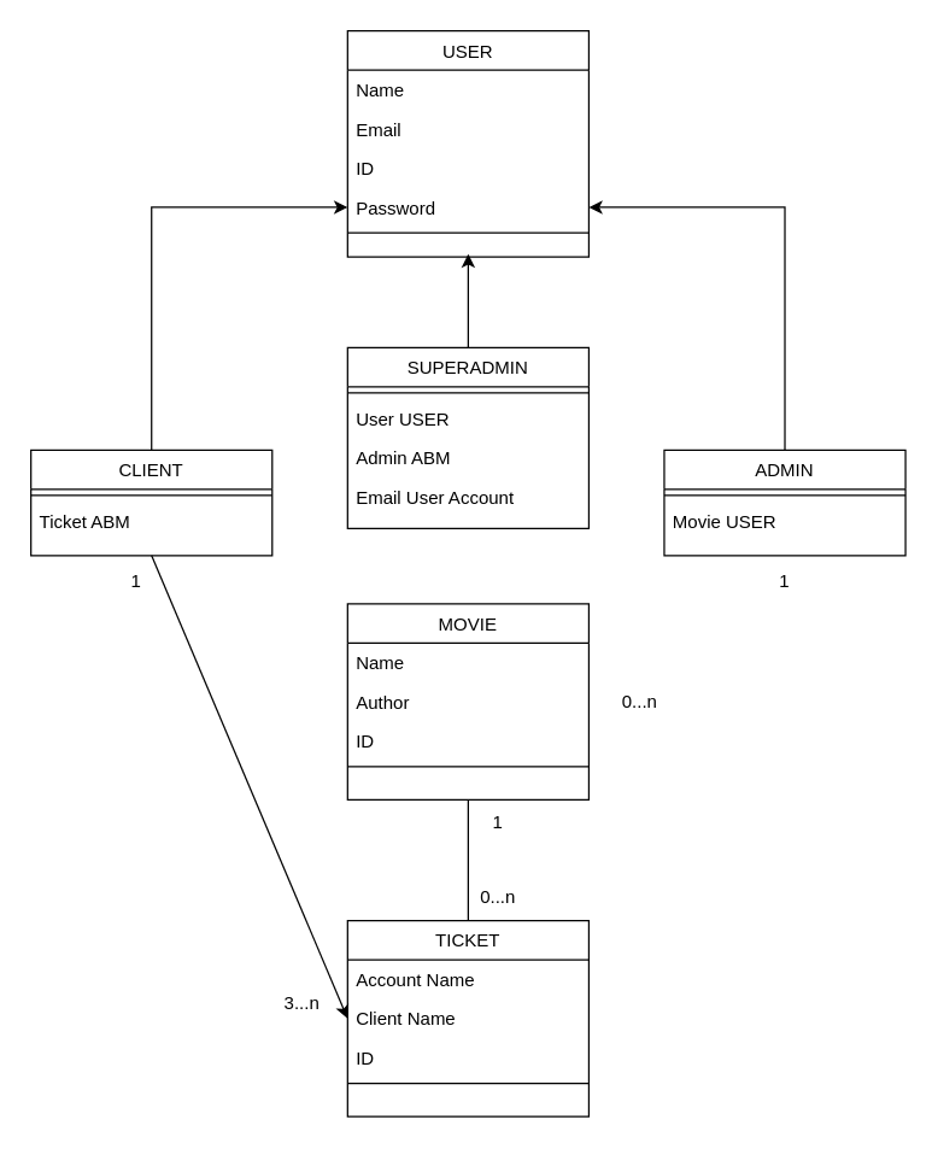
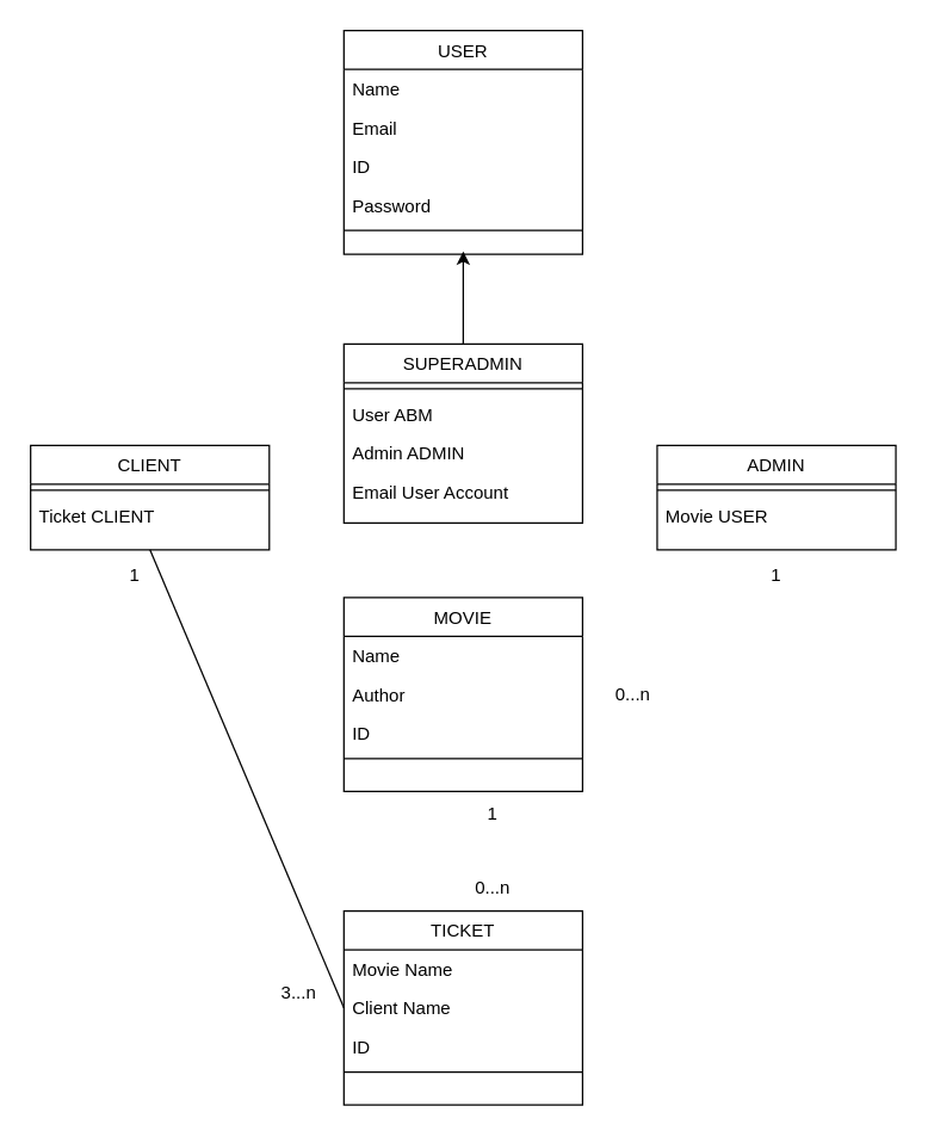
  <mxCell id="0" />
  <mxCell id="1" parent="0" />
  <mxCell id="2" value="SUPERADMIN" style="swimlane;fontStyle=0;align=center;verticalAlign=top;childLayout=stackLayout;horizontal=1;startSize=26;horizontalStack=0;resizeParent=1;resizeLast=0;collapsible=1;marginBottom=0;rounded=0;shadow=0;strokeWidth=1;" parent="1" vertex="1"><mxGeometry x="230" y="230" width="160" height="120" as="geometry"><mxRectangle x="130" y="380" width="160" height="26" as="alternateBounds" /></mxGeometry></mxCell>
  <mxCell id="3" value="" style="line;html=1;strokeWidth=1;align=left;verticalAlign=middle;spacingTop=-1;spacingLeft=3;spacingRight=3;rotatable=0;labelPosition=right;points=[];portConstraint=eastwest;" parent="2" vertex="1"><mxGeometry y="26" width="160" height="8" as="geometry" /></mxCell>
- <mxCell id="4" value="User USER" style="text;align=left;verticalAlign=top;spacingLeft=4;spacingRight=4;overflow=hidden;rotatable=0;points=[[0,0.5],[1,0.5]];portConstraint=eastwest;" parent="2" vertex="1"><mxGeometry y="34" width="160" height="26" as="geometry" /></mxCell>
- <mxCell id="5" value="Admin ABM" style="text;align=left;verticalAlign=top;spacingLeft=4;spacingRight=4;overflow=hidden;rotatable=0;points=[[0,0.5],[1,0.5]];portConstraint=eastwest;" vertex="1" parent="2"><mxGeometry y="60" width="160" height="26" as="geometry" /></mxCell>
+ <mxCell id="4" value="User ABM" style="text;align=left;verticalAlign=top;spacingLeft=4;spacingRight=4;overflow=hidden;rotatable=0;points=[[0,0.5],[1,0.5]];portConstraint=eastwest;" parent="2" vertex="1"><mxGeometry y="34" width="160" height="26" as="geometry" /></mxCell>
+ <mxCell id="5" value="Admin ADMIN" style="text;align=left;verticalAlign=top;spacingLeft=4;spacingRight=4;overflow=hidden;rotatable=0;points=[[0,0.5],[1,0.5]];portConstraint=eastwest;" vertex="1" parent="2"><mxGeometry y="60" width="160" height="26" as="geometry" /></mxCell>
  <mxCell id="6" value="Email User Account" style="text;align=left;verticalAlign=top;spacingLeft=4;spacingRight=4;overflow=hidden;rotatable=0;points=[[0,0.5],[1,0.5]];portConstraint=eastwest;" vertex="1" parent="2"><mxGeometry y="86" width="160" height="34" as="geometry" /></mxCell>
  <mxCell id="7" value="ADMIN" style="swimlane;fontStyle=0;align=center;verticalAlign=top;childLayout=stackLayout;horizontal=1;startSize=26;horizontalStack=0;resizeParent=1;resizeLast=0;collapsible=1;marginBottom=0;rounded=0;shadow=0;strokeWidth=1;" vertex="1" parent="1"><mxGeometry x="440" y="298" width="160" height="70" as="geometry"><mxRectangle x="130" y="380" width="160" height="26" as="alternateBounds" /></mxGeometry></mxCell>
  <mxCell id="8" value="" style="line;html=1;strokeWidth=1;align=left;verticalAlign=middle;spacingTop=-1;spacingLeft=3;spacingRight=3;rotatable=0;labelPosition=right;points=[];portConstraint=eastwest;" vertex="1" parent="7"><mxGeometry y="26" width="160" height="8" as="geometry" /></mxCell>
  <mxCell id="9" value="Movie USER" style="text;align=left;verticalAlign=top;spacingLeft=4;spacingRight=4;overflow=hidden;rotatable=0;points=[[0,0.5],[1,0.5]];portConstraint=eastwest;" vertex="1" parent="7"><mxGeometry y="34" width="160" height="26" as="geometry" /></mxCell>
  <mxCell id="10" value="CLIENT" style="swimlane;fontStyle=0;align=center;verticalAlign=top;childLayout=stackLayout;horizontal=1;startSize=26;horizontalStack=0;resizeParent=1;resizeLast=0;collapsible=1;marginBottom=0;rounded=0;shadow=0;strokeWidth=1;" vertex="1" parent="1"><mxGeometry x="20" y="298" width="160" height="70" as="geometry"><mxRectangle x="130" y="380" width="160" height="26" as="alternateBounds" /></mxGeometry></mxCell>
  <mxCell id="11" value="" style="line;html=1;strokeWidth=1;align=left;verticalAlign=middle;spacingTop=-1;spacingLeft=3;spacingRight=3;rotatable=0;labelPosition=right;points=[];portConstraint=eastwest;" vertex="1" parent="10"><mxGeometry y="26" width="160" height="8" as="geometry" /></mxCell>
- <mxCell id="12" value="Ticket ABM" style="text;align=left;verticalAlign=top;spacingLeft=4;spacingRight=4;overflow=hidden;rotatable=0;points=[[0,0.5],[1,0.5]];portConstraint=eastwest;" vertex="1" parent="10"><mxGeometry y="34" width="160" height="26" as="geometry" /></mxCell>
- <mxCell id="13" value="" style="endArrow=classic;html=1;rounded=0;entryX=1;entryY=0.5;entryDx=0;entryDy=0;exitX=0.5;exitY=0;exitDx=0;exitDy=0;" edge="1" parent="1" source="7" target="38"><mxGeometry width="50" height="50" relative="1" as="geometry"><mxPoint x="460" y="270" as="sourcePoint" /><mxPoint x="390" y="147" as="targetPoint" /><Array as="points"><mxPoint x="520" y="137" /></Array></mxGeometry></mxCell>
- <mxCell id="14" value="" style="endArrow=classic;html=1;rounded=0;entryX=0;entryY=0.5;entryDx=0;entryDy=0;exitX=0.5;exitY=0;exitDx=0;exitDy=0;" edge="1" parent="1" source="10" target="38"><mxGeometry width="50" height="50" relative="1" as="geometry"><mxPoint x="460" y="270" as="sourcePoint" /><mxPoint x="230" y="147" as="targetPoint" /><Array as="points"><mxPoint x="100" y="137" /></Array></mxGeometry></mxCell>
+ <mxCell id="12" value="Ticket CLIENT" style="text;align=left;verticalAlign=top;spacingLeft=4;spacingRight=4;overflow=hidden;rotatable=0;points=[[0,0.5],[1,0.5]];portConstraint=eastwest;" vertex="1" parent="10"><mxGeometry y="34" width="160" height="26" as="geometry" /></mxCell>
  <mxCell id="15" value="" style="endArrow=classic;html=1;rounded=0;entryX=0.5;entryY=1;entryDx=0;entryDy=0;exitX=0.5;exitY=0;exitDx=0;exitDy=0;" edge="1" parent="1" source="2"><mxGeometry width="50" height="50" relative="1" as="geometry"><mxPoint x="460" y="270" as="sourcePoint" /><mxPoint x="310" y="168" as="targetPoint" /></mxGeometry></mxCell>
  <mxCell id="16" value="MOVIE" style="swimlane;fontStyle=0;align=center;verticalAlign=top;childLayout=stackLayout;horizontal=1;startSize=26;horizontalStack=0;resizeParent=1;resizeLast=0;collapsible=1;marginBottom=0;rounded=0;shadow=0;strokeWidth=1;" vertex="1" parent="1"><mxGeometry x="230" y="400" width="160" height="130" as="geometry"><mxRectangle x="130" y="380" width="160" height="26" as="alternateBounds" /></mxGeometry></mxCell>
  <mxCell id="17" value="Name" style="text;align=left;verticalAlign=top;spacingLeft=4;spacingRight=4;overflow=hidden;rotatable=0;points=[[0,0.5],[1,0.5]];portConstraint=eastwest;" vertex="1" parent="16"><mxGeometry y="26" width="160" height="26" as="geometry" /></mxCell>
  <mxCell id="18" value="Author" style="text;align=left;verticalAlign=top;spacingLeft=4;spacingRight=4;overflow=hidden;rotatable=0;points=[[0,0.5],[1,0.5]];portConstraint=eastwest;rounded=0;shadow=0;html=0;" vertex="1" parent="16"><mxGeometry y="52" width="160" height="26" as="geometry" /></mxCell>
  <mxCell id="19" value="ID" style="text;align=left;verticalAlign=top;spacingLeft=4;spacingRight=4;overflow=hidden;rotatable=0;points=[[0,0.5],[1,0.5]];portConstraint=eastwest;rounded=0;shadow=0;html=0;" vertex="1" parent="16"><mxGeometry y="78" width="160" height="26" as="geometry" /></mxCell>
  <mxCell id="20" value="" style="line;html=1;strokeWidth=1;align=left;verticalAlign=middle;spacingTop=-1;spacingLeft=3;spacingRight=3;rotatable=0;labelPosition=right;points=[];portConstraint=eastwest;" vertex="1" parent="16"><mxGeometry y="104" width="160" height="8" as="geometry" /></mxCell>
  <mxCell id="21" value="TICKET" style="swimlane;fontStyle=0;align=center;verticalAlign=top;childLayout=stackLayout;horizontal=1;startSize=26;horizontalStack=0;resizeParent=1;resizeLast=0;collapsible=1;marginBottom=0;rounded=0;shadow=0;strokeWidth=1;" vertex="1" parent="1"><mxGeometry x="230" y="610" width="160" height="130" as="geometry"><mxRectangle x="130" y="380" width="160" height="26" as="alternateBounds" /></mxGeometry></mxCell>
- <mxCell id="22" value="Account Name" style="text;align=left;verticalAlign=top;spacingLeft=4;spacingRight=4;overflow=hidden;rotatable=0;points=[[0,0.5],[1,0.5]];portConstraint=eastwest;" vertex="1" parent="21"><mxGeometry y="26" width="160" height="26" as="geometry" /></mxCell>
+ <mxCell id="22" value="Movie Name" style="text;align=left;verticalAlign=top;spacingLeft=4;spacingRight=4;overflow=hidden;rotatable=0;points=[[0,0.5],[1,0.5]];portConstraint=eastwest;" vertex="1" parent="21"><mxGeometry y="26" width="160" height="26" as="geometry" /></mxCell>
  <mxCell id="23" value="Client Name" style="text;align=left;verticalAlign=top;spacingLeft=4;spacingRight=4;overflow=hidden;rotatable=0;points=[[0,0.5],[1,0.5]];portConstraint=eastwest;rounded=0;shadow=0;html=0;" vertex="1" parent="21"><mxGeometry y="52" width="160" height="26" as="geometry" /></mxCell>
  <mxCell id="24" value="ID" style="text;align=left;verticalAlign=top;spacingLeft=4;spacingRight=4;overflow=hidden;rotatable=0;points=[[0,0.5],[1,0.5]];portConstraint=eastwest;rounded=0;shadow=0;html=0;" vertex="1" parent="21"><mxGeometry y="78" width="160" height="26" as="geometry" /></mxCell>
  <mxCell id="25" value="" style="line;html=1;strokeWidth=1;align=left;verticalAlign=middle;spacingTop=-1;spacingLeft=3;spacingRight=3;rotatable=0;labelPosition=right;points=[];portConstraint=eastwest;" vertex="1" parent="21"><mxGeometry y="104" width="160" height="8" as="geometry" /></mxCell>
  <mxCell id="26" value="0...n" style="text;strokeColor=none;align=center;fillColor=none;html=1;verticalAlign=middle;whiteSpace=wrap;rounded=0;" vertex="1" parent="1"><mxGeometry x="394" y="450" width="60" height="30" as="geometry" /></mxCell>
  <mxCell id="27" value="1" style="text;strokeColor=none;align=center;fillColor=none;html=1;verticalAlign=middle;whiteSpace=wrap;rounded=0;" vertex="1" parent="1"><mxGeometry x="490" y="370" width="60" height="30" as="geometry" /></mxCell>
- <mxCell id="28" value="" style="endArrow=none;html=1;rounded=0;entryX=0.5;entryY=1;entryDx=0;entryDy=0;exitX=0.5;exitY=0;exitDx=0;exitDy=0;" edge="1" parent="1" source="21" target="16"><mxGeometry width="50" height="50" relative="1" as="geometry"><mxPoint x="460" y="560" as="sourcePoint" /><mxPoint x="510" y="510" as="targetPoint" /></mxGeometry></mxCell>
  <mxCell id="29" value="1" style="text;strokeColor=none;align=center;fillColor=none;html=1;verticalAlign=middle;whiteSpace=wrap;rounded=0;" vertex="1" parent="1"><mxGeometry x="300" y="530" width="60" height="30" as="geometry" /></mxCell>
  <mxCell id="30" value="0...n" style="text;strokeColor=none;align=center;fillColor=none;html=1;verticalAlign=middle;whiteSpace=wrap;rounded=0;" vertex="1" parent="1"><mxGeometry x="300" y="580" width="60" height="30" as="geometry" /></mxCell>
- <mxCell id="31" value="" style="endArrow=classic;html=1;rounded=0;exitX=0.5;exitY=1;exitDx=0;exitDy=0;entryX=0;entryY=0.5;entryDx=0;entryDy=0;" edge="1" parent="1" source="10" target="23"><mxGeometry width="50" height="50" relative="1" as="geometry"><mxPoint x="460" y="560" as="sourcePoint" /><mxPoint x="510" y="510" as="targetPoint" /></mxGeometry></mxCell>
+ <mxCell id="31" value="" style="endArrow=none;html=1;rounded=0;exitX=0.5;exitY=1;exitDx=0;exitDy=0;entryX=0;entryY=0.5;entryDx=0;entryDy=0;" edge="1" parent="1" source="10" target="23"><mxGeometry width="50" height="50" relative="1" as="geometry"><mxPoint x="460" y="560" as="sourcePoint" /><mxPoint x="510" y="510" as="targetPoint" /></mxGeometry></mxCell>
  <mxCell id="32" value="1" style="text;strokeColor=none;align=center;fillColor=none;html=1;verticalAlign=middle;whiteSpace=wrap;rounded=0;" vertex="1" parent="1"><mxGeometry x="60" y="370" width="60" height="30" as="geometry" /></mxCell>
  <mxCell id="33" value="3...n" style="text;strokeColor=none;align=center;fillColor=none;html=1;verticalAlign=middle;whiteSpace=wrap;rounded=0;" vertex="1" parent="1"><mxGeometry x="170" y="650" width="60" height="30" as="geometry" /></mxCell>
  <mxCell id="34" value="USER" style="swimlane;fontStyle=0;align=center;verticalAlign=top;childLayout=stackLayout;horizontal=1;startSize=26;horizontalStack=0;resizeParent=1;resizeLast=0;collapsible=1;marginBottom=0;rounded=0;shadow=0;strokeWidth=1;" vertex="1" parent="1"><mxGeometry x="230" y="20" width="160" height="150" as="geometry"><mxRectangle x="130" y="380" width="160" height="26" as="alternateBounds" /></mxGeometry></mxCell>
  <mxCell id="35" value="Name" style="text;align=left;verticalAlign=top;spacingLeft=4;spacingRight=4;overflow=hidden;rotatable=0;points=[[0,0.5],[1,0.5]];portConstraint=eastwest;" vertex="1" parent="34"><mxGeometry y="26" width="160" height="26" as="geometry" /></mxCell>
  <mxCell id="36" value="Email" style="text;align=left;verticalAlign=top;spacingLeft=4;spacingRight=4;overflow=hidden;rotatable=0;points=[[0,0.5],[1,0.5]];portConstraint=eastwest;rounded=0;shadow=0;html=0;" vertex="1" parent="34"><mxGeometry y="52" width="160" height="26" as="geometry" /></mxCell>
  <mxCell id="37" value="ID" style="text;align=left;verticalAlign=top;spacingLeft=4;spacingRight=4;overflow=hidden;rotatable=0;points=[[0,0.5],[1,0.5]];portConstraint=eastwest;rounded=0;shadow=0;html=0;" vertex="1" parent="34"><mxGeometry y="78" width="160" height="26" as="geometry" /></mxCell>
  <mxCell id="38" value="Password" style="text;align=left;verticalAlign=top;spacingLeft=4;spacingRight=4;overflow=hidden;rotatable=0;points=[[0,0.5],[1,0.5]];portConstraint=eastwest;rounded=0;shadow=0;html=0;" vertex="1" parent="34"><mxGeometry y="104" width="160" height="26" as="geometry" /></mxCell>
  <mxCell id="39" value="" style="line;html=1;strokeWidth=1;align=left;verticalAlign=middle;spacingTop=-1;spacingLeft=3;spacingRight=3;rotatable=0;labelPosition=right;points=[];portConstraint=eastwest;" vertex="1" parent="34"><mxGeometry y="130" width="160" height="8" as="geometry" /></mxCell>
